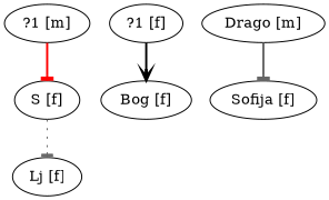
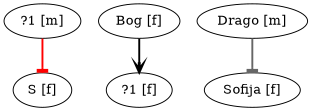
  digraph {
    edge [arrowhead=tee color=gray40 style=bold]
    "S [f]"
-   "Lj [f]"
    "?1 [m]"
    "?1 [f]"
    "Bog [f]"
    "Drago [m]"
    "Sofija [f]"
-   "S [f]" -> "Lj [f]" [style=dotted]
    "?1 [m]" -> "S [f]" [color=red]
-   "?1 [f]" -> "Bog [f]" [arrowhead=vee color=black]
+   "Bog [f]" -> "?1 [f]" [arrowhead=vee color=black]
    "Drago [m]" -> "Sofija [f]"
  }
